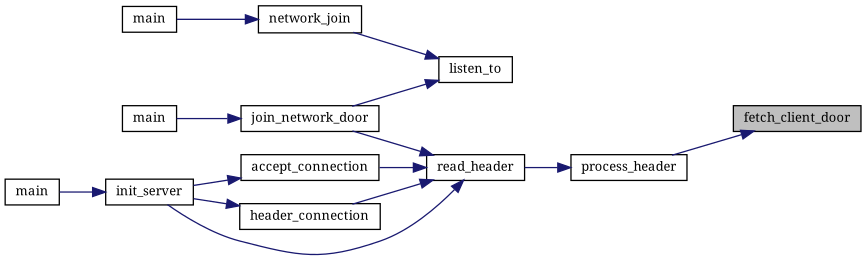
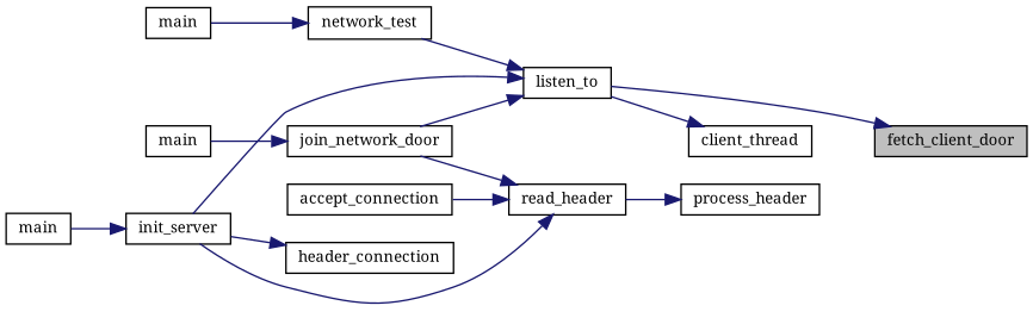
  digraph {
    fontname="Noto Serif"
    rankdir=RL
    node [color=black fillcolor=white fontname="Noto Serif" fontsize=10 shape=record style=filled]
    edge [color=midnightblue dir=back fontname="Noto Serif" fontsize=10 labelfontname=Helvetica labelfontsize=10 style=solid]
    n1 [fillcolor=grey75 fontcolor=black height=0.2 label=fetch_client_door width=0.4]
    n2 [height=0.2 label=process_header width=0.4]
    n3 [height=0.2 label=read_header width=0.4]
    n4 [height=0.2 label=accept_connection width=0.4]
    n5 [height=0.2 label=join_network_door width=0.4]
    n6 [height=0.2 label=header_connection width=0.4]
    n7 [height=0.2 label=init_server width=0.4]
+   n8 [height=0.2 label=client_thread width=0.4]
    n9 [height=0.2 label=listen_to width=0.4]
    n10 [height=0.2 label=main width=0.4]
    n11 [height=0.2 label=main width=0.4]
-   n12 [height=0.2 label=network_join width=0.4]
+   n12 [height=0.2 label=network_test width=0.4]
    n13 [height=0.2 label=main width=0.4]
-   n1 -> n2
+   n1 -> n9
    n2 -> n3
    n3 -> n4
    n3 -> n5
-   n3 -> n6
    n3 -> n7
-   n4 -> n7
+   n9 -> n7
    n5 -> n10
    n6 -> n7
    n7 -> n11
+   n8 -> n9
    n9 -> n5
    n9 -> n12
    n12 -> n13
  }
